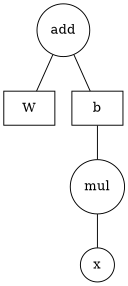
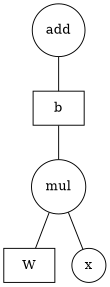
  strict graph {
    rankdir=BT
    node [shape=circle]
    W [shape=record]
    mul
    b [shape=record]
    add
    x
-   W -- add
+   W -- mul
    mul -- b
    b -- add
    x -- mul
  }
